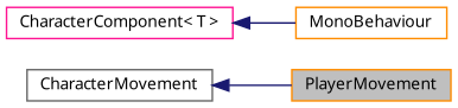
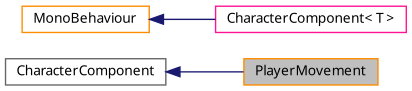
  digraph {
    rankdir=LR
    node [color=darkorange fillcolor=white fontname=Calibrii fontsize=10 shape=record style=filled]
    edge [color=midnightblue dir=back fontname=Calibrii fontsize=10 labelfontname=Calibrii labelfontsize=10 style=solid]
    n1 [fillcolor=grey75 fontcolor=black height=0.2 label=PlayerMovement width=0.4]
-   n2 [color=gray40 height=0.2 label=CharacterMovement width=0.4]
+   n2 [color=gray40 height=0.2 label=CharacterComponent width=0.4]
    n3 [color=deeppink height=0.2 label="CharacterComponent\< T \>" width=0.4]
    n4 [height=0.2 label=MonoBehaviour width=0.4]
    n2 -> n1
-   n3 -> n4
+   n4 -> n3
  }
